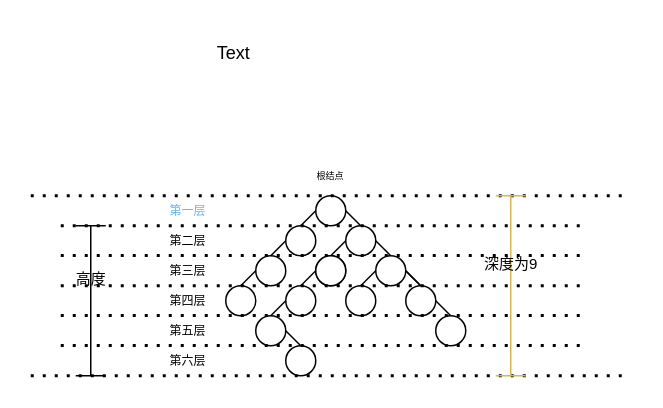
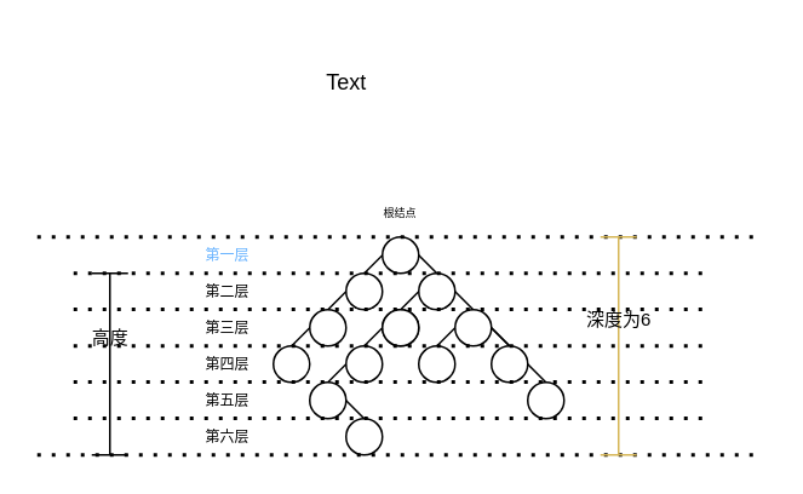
  <mxCell id="0" />
  <mxCell id="1" parent="0" />
  <mxCell id="2" value="" style="ellipse;whiteSpace=wrap;html=1;aspect=fixed;" vertex="1" parent="1"><mxGeometry x="210" y="130" width="20" height="20" as="geometry" /></mxCell>
  <mxCell id="3" value="" style="ellipse;whiteSpace=wrap;html=1;aspect=fixed;" vertex="1" parent="1"><mxGeometry x="190" y="150" width="20" height="20" as="geometry" /></mxCell>
  <mxCell id="4" value="" style="ellipse;whiteSpace=wrap;html=1;aspect=fixed;" vertex="1" parent="1"><mxGeometry x="230" y="150" width="20" height="20" as="geometry" /></mxCell>
  <mxCell id="5" value="" style="ellipse;whiteSpace=wrap;html=1;aspect=fixed;" vertex="1" parent="1"><mxGeometry x="170" y="170" width="20" height="20" as="geometry" /></mxCell>
  <mxCell id="6" value="" style="ellipse;whiteSpace=wrap;html=1;aspect=fixed;" vertex="1" parent="1"><mxGeometry x="150" y="190" width="20" height="20" as="geometry" /></mxCell>
  <mxCell id="7" value="" style="ellipse;whiteSpace=wrap;html=1;aspect=fixed;" vertex="1" parent="1"><mxGeometry x="210" y="170" width="20" height="20" as="geometry" /></mxCell>
  <mxCell id="8" value="" style="ellipse;whiteSpace=wrap;html=1;aspect=fixed;" vertex="1" parent="1"><mxGeometry x="190" y="190" width="20" height="20" as="geometry" /></mxCell>
  <mxCell id="9" value="" style="ellipse;whiteSpace=wrap;html=1;aspect=fixed;" vertex="1" parent="1"><mxGeometry x="170" y="210" width="20" height="20" as="geometry" /></mxCell>
  <mxCell id="10" value="" style="ellipse;whiteSpace=wrap;html=1;aspect=fixed;" vertex="1" parent="1"><mxGeometry x="210" y="170" width="20" height="20" as="geometry" /></mxCell>
  <mxCell id="11" value="" style="ellipse;whiteSpace=wrap;html=1;aspect=fixed;" vertex="1" parent="1"><mxGeometry x="190" y="230" width="20" height="20" as="geometry" /></mxCell>
  <mxCell id="12" value="" style="ellipse;whiteSpace=wrap;html=1;aspect=fixed;" vertex="1" parent="1"><mxGeometry x="270" y="190" width="20" height="20" as="geometry" /></mxCell>
  <mxCell id="13" value="" style="ellipse;whiteSpace=wrap;html=1;aspect=fixed;" vertex="1" parent="1"><mxGeometry x="250" y="170" width="20" height="20" as="geometry" /></mxCell>
  <mxCell id="14" value="" style="ellipse;whiteSpace=wrap;html=1;aspect=fixed;" vertex="1" parent="1"><mxGeometry x="230" y="190" width="20" height="20" as="geometry" /></mxCell>
  <mxCell id="15" value="" style="ellipse;whiteSpace=wrap;html=1;aspect=fixed;" vertex="1" parent="1"><mxGeometry x="290" y="210" width="20" height="20" as="geometry" /></mxCell>
  <mxCell id="16" value="" style="endArrow=none;html=1;rounded=0;entryX=0;entryY=0.5;entryDx=0;entryDy=0;" edge="1" parent="1" target="2"><mxGeometry width="50" height="50" relative="1" as="geometry"><mxPoint x="200" y="150" as="sourcePoint" /><mxPoint x="90" y="140" as="targetPoint" /><Array as="points" /></mxGeometry></mxCell>
  <mxCell id="17" value="" style="endArrow=none;html=1;rounded=0;entryX=0;entryY=0.5;entryDx=0;entryDy=0;" edge="1" parent="1"><mxGeometry width="50" height="50" relative="1" as="geometry"><mxPoint x="180" y="170" as="sourcePoint" /><mxPoint x="190" y="160" as="targetPoint" /><Array as="points" /></mxGeometry></mxCell>
  <mxCell id="18" value="" style="endArrow=none;html=1;rounded=0;entryX=0;entryY=0.5;entryDx=0;entryDy=0;" edge="1" parent="1"><mxGeometry width="50" height="50" relative="1" as="geometry"><mxPoint x="220" y="170" as="sourcePoint" /><mxPoint x="230" y="160" as="targetPoint" /><Array as="points" /></mxGeometry></mxCell>
  <mxCell id="19" value="" style="endArrow=none;html=1;rounded=0;entryX=0;entryY=0.5;entryDx=0;entryDy=0;" edge="1" parent="1"><mxGeometry width="50" height="50" relative="1" as="geometry"><mxPoint x="160" y="190" as="sourcePoint" /><mxPoint x="170" y="180" as="targetPoint" /><Array as="points" /></mxGeometry></mxCell>
  <mxCell id="20" value="" style="endArrow=none;html=1;rounded=0;entryX=0;entryY=0.5;entryDx=0;entryDy=0;" edge="1" parent="1"><mxGeometry width="50" height="50" relative="1" as="geometry"><mxPoint x="240" y="190" as="sourcePoint" /><mxPoint x="250" y="180" as="targetPoint" /><Array as="points" /></mxGeometry></mxCell>
  <mxCell id="21" value="" style="endArrow=none;html=1;rounded=0;entryX=0;entryY=0.5;entryDx=0;entryDy=0;" edge="1" parent="1"><mxGeometry width="50" height="50" relative="1" as="geometry"><mxPoint x="200" y="190" as="sourcePoint" /><mxPoint x="210" y="180" as="targetPoint" /><Array as="points" /></mxGeometry></mxCell>
  <mxCell id="22" value="" style="endArrow=none;html=1;rounded=0;entryX=0;entryY=0.5;entryDx=0;entryDy=0;" edge="1" parent="1"><mxGeometry width="50" height="50" relative="1" as="geometry"><mxPoint x="180" y="210" as="sourcePoint" /><mxPoint x="190" y="200" as="targetPoint" /><Array as="points" /></mxGeometry></mxCell>
  <mxCell id="23" value="" style="endArrow=none;html=1;rounded=0;entryX=0;entryY=0.5;entryDx=0;entryDy=0;" edge="1" parent="1"><mxGeometry width="50" height="50" relative="1" as="geometry"><mxPoint x="240" y="150" as="sourcePoint" /><mxPoint x="230" y="140" as="targetPoint" /><Array as="points" /></mxGeometry></mxCell>
  <mxCell id="24" value="" style="endArrow=none;html=1;rounded=0;entryX=0;entryY=0.5;entryDx=0;entryDy=0;" edge="1" parent="1"><mxGeometry width="50" height="50" relative="1" as="geometry"><mxPoint x="260" y="170" as="sourcePoint" /><mxPoint x="250" y="160" as="targetPoint" /><Array as="points" /></mxGeometry></mxCell>
  <mxCell id="25" value="" style="endArrow=none;html=1;rounded=0;entryX=0;entryY=0.5;entryDx=0;entryDy=0;" edge="1" parent="1"><mxGeometry width="50" height="50" relative="1" as="geometry"><mxPoint x="200" y="230" as="sourcePoint" /><mxPoint x="190" y="220" as="targetPoint" /><Array as="points" /></mxGeometry></mxCell>
  <mxCell id="26" value="" style="endArrow=none;html=1;rounded=0;entryX=0;entryY=0.5;entryDx=0;entryDy=0;" edge="1" parent="1"><mxGeometry width="50" height="50" relative="1" as="geometry"><mxPoint x="280" y="190" as="sourcePoint" /><mxPoint x="270" y="180" as="targetPoint" /><Array as="points" /></mxGeometry></mxCell>
  <mxCell id="27" value="" style="endArrow=none;html=1;rounded=0;entryX=0;entryY=0.5;entryDx=0;entryDy=0;" edge="1" parent="1"><mxGeometry width="50" height="50" relative="1" as="geometry"><mxPoint x="280" y="190" as="sourcePoint" /><mxPoint x="270" y="180" as="targetPoint" /><Array as="points" /></mxGeometry></mxCell>
  <mxCell id="28" value="" style="endArrow=none;html=1;rounded=0;entryX=0;entryY=0.5;entryDx=0;entryDy=0;" edge="1" parent="1"><mxGeometry width="50" height="50" relative="1" as="geometry"><mxPoint x="300" y="210" as="sourcePoint" /><mxPoint x="290" y="200" as="targetPoint" /><Array as="points" /></mxGeometry></mxCell>
  <mxCell id="29" value="&lt;font style=&quot;font-size: 6px;&quot;&gt;根结点&lt;/font&gt;" style="text;html=1;align=center;verticalAlign=middle;whiteSpace=wrap;rounded=0;" vertex="1" parent="1"><mxGeometry x="205" y="110" width="30" height="10" as="geometry" /></mxCell>
  <mxCell id="30" value="" style="endArrow=none;dashed=1;html=1;dashPattern=1 3;strokeWidth=2;rounded=0;" edge="1" parent="1"><mxGeometry width="50" height="50" relative="1" as="geometry"><mxPoint x="20" y="250" as="sourcePoint" /><mxPoint x="420" y="250" as="targetPoint" /></mxGeometry></mxCell>
  <mxCell id="31" value="" style="endArrow=none;dashed=1;html=1;dashPattern=1 3;strokeWidth=2;rounded=0;" edge="1" parent="1"><mxGeometry width="50" height="50" relative="1" as="geometry"><mxPoint x="20" y="130" as="sourcePoint" /><mxPoint x="420" y="130" as="targetPoint" /></mxGeometry></mxCell>
  <mxCell id="32" value="" style="shape=crossbar;whiteSpace=wrap;html=1;rounded=1;direction=south;" vertex="1" parent="1"><mxGeometry x="50" y="150" width="20" height="100" as="geometry" /></mxCell>
  <mxCell id="33" value="&lt;font style=&quot;font-size: 10px;&quot;&gt;高度&lt;/font&gt;" style="text;html=1;align=center;verticalAlign=middle;resizable=0;points=[];autosize=1;strokeColor=none;fillColor=none;" vertex="1" parent="1"><mxGeometry x="40" y="170" width="40" height="30" as="geometry" /></mxCell>
  <mxCell id="34" value="" style="shape=crossbar;whiteSpace=wrap;html=1;rounded=1;direction=south;fillColor=#fff2cc;strokeColor=#d6b656;" vertex="1" parent="1"><mxGeometry x="330" y="130" width="20" height="120" as="geometry" /></mxCell>
- <mxCell id="35" value="&lt;font style=&quot;font-size: 10px;&quot;&gt;深度为9&lt;/font&gt;" style="text;html=1;align=center;verticalAlign=middle;resizable=0;points=[];autosize=1;strokeColor=none;fillColor=none;" vertex="1" parent="1"><mxGeometry x="310" y="160" width="60" height="30" as="geometry" /></mxCell>
+ <mxCell id="35" value="&lt;font style=&quot;font-size: 10px;&quot;&gt;深度为6&lt;/font&gt;" style="text;html=1;align=center;verticalAlign=middle;resizable=0;points=[];autosize=1;strokeColor=none;fillColor=none;" vertex="1" parent="1"><mxGeometry x="310" y="160" width="60" height="30" as="geometry" /></mxCell>
  <mxCell id="36" value="" style="endArrow=none;dashed=1;html=1;dashPattern=1 3;strokeWidth=2;rounded=0;" edge="1" parent="1"><mxGeometry width="50" height="50" relative="1" as="geometry"><mxPoint x="40" y="150" as="sourcePoint" /><mxPoint x="391" y="150" as="targetPoint" /></mxGeometry></mxCell>
  <mxCell id="37" value="" style="endArrow=none;dashed=1;html=1;dashPattern=1 3;strokeWidth=2;rounded=0;" edge="1" parent="1"><mxGeometry width="50" height="50" relative="1" as="geometry"><mxPoint x="40" y="169.81" as="sourcePoint" /><mxPoint x="391" y="169.81" as="targetPoint" /></mxGeometry></mxCell>
  <mxCell id="38" value="" style="endArrow=none;dashed=1;html=1;dashPattern=1 3;strokeWidth=2;rounded=0;" edge="1" parent="1"><mxGeometry width="50" height="50" relative="1" as="geometry"><mxPoint x="40" y="190" as="sourcePoint" /><mxPoint x="391" y="190" as="targetPoint" /></mxGeometry></mxCell>
  <mxCell id="39" value="" style="endArrow=none;dashed=1;html=1;dashPattern=1 3;strokeWidth=2;rounded=0;" edge="1" parent="1"><mxGeometry width="50" height="50" relative="1" as="geometry"><mxPoint x="40" y="229.81" as="sourcePoint" /><mxPoint x="391" y="229.81" as="targetPoint" /></mxGeometry></mxCell>
  <mxCell id="40" value="" style="endArrow=none;dashed=1;html=1;dashPattern=1 3;strokeWidth=2;rounded=0;" edge="1" parent="1"><mxGeometry width="50" height="50" relative="1" as="geometry"><mxPoint x="40" y="209.81" as="sourcePoint" /><mxPoint x="391" y="209.81" as="targetPoint" /></mxGeometry></mxCell>
- <mxCell id="41" value="Text" style="text;html=1;align=center;verticalAlign=middle;resizable=0;points=[];autosize=1;strokeColor=none;fillColor=none;" vertex="1" parent="1"><mxGeometry x="130" y="20" width="50" height="30" as="geometry" /></mxCell>
+ <mxCell id="41" value="Text" style="text;html=1;align=center;verticalAlign=middle;resizable=0;points=[];autosize=1;strokeColor=none;fillColor=none;" vertex="1" parent="1"><mxGeometry x="165" y="30" width="50" height="30" as="geometry" /></mxCell>
  <mxCell id="42" value="第一层" style="text;html=1;align=center;verticalAlign=middle;whiteSpace=wrap;rounded=0;fontSize=8;fontColor=#66B2FF;" vertex="1" parent="1"><mxGeometry x="100" y="135" width="50" height="10" as="geometry" /></mxCell>
  <mxCell id="43" value="第二层" style="text;html=1;align=center;verticalAlign=middle;whiteSpace=wrap;rounded=0;fontSize=8;" vertex="1" parent="1"><mxGeometry x="100" y="155" width="50" height="10" as="geometry" /></mxCell>
  <mxCell id="44" value="第三层" style="text;html=1;align=center;verticalAlign=middle;whiteSpace=wrap;rounded=0;fontSize=8;" vertex="1" parent="1"><mxGeometry x="100" y="175" width="50" height="10" as="geometry" /></mxCell>
  <mxCell id="45" value="第四层" style="text;html=1;align=center;verticalAlign=middle;whiteSpace=wrap;rounded=0;fontSize=8;" vertex="1" parent="1"><mxGeometry x="100" y="195" width="50" height="10" as="geometry" /></mxCell>
  <mxCell id="46" value="第五层" style="text;html=1;align=center;verticalAlign=middle;whiteSpace=wrap;rounded=0;fontSize=8;" vertex="1" parent="1"><mxGeometry x="100" y="215" width="50" height="10" as="geometry" /></mxCell>
  <mxCell id="47" value="第六层" style="text;html=1;align=center;verticalAlign=middle;whiteSpace=wrap;rounded=0;fontSize=8;" vertex="1" parent="1"><mxGeometry x="100" y="235" width="50" height="10" as="geometry" /></mxCell>
